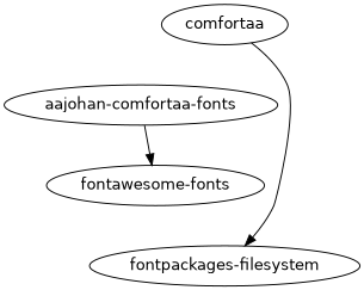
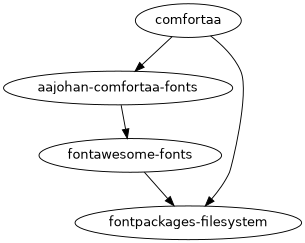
  strict digraph {
    fontname="DejaVu Sans"
    node [fontname="DejaVu Sans"]
    edge [fontname="DejaVu Sans"]
    "aajohan-comfortaa-fonts"
    "fontawesome-fonts"
    "fontpackages-filesystem"
    n4 [label=comfortaa]
    "aajohan-comfortaa-fonts" -> "fontawesome-fonts"
+   "fontawesome-fonts" -> "fontpackages-filesystem"
+   n4 -> "aajohan-comfortaa-fonts"
    n4 -> "fontpackages-filesystem"
  }
